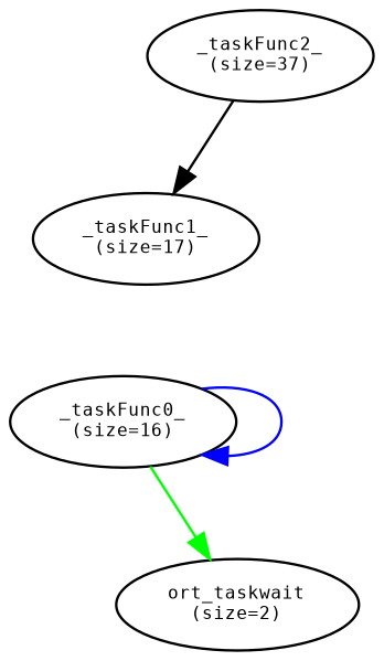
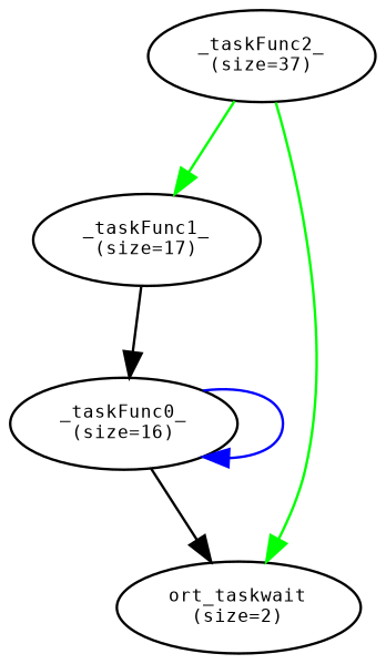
  digraph {
    fontname="DejaVu Sans Mono"
    rankdir=TB
    node [fontname="DejaVu Sans Mono" fontsize=7]
    edge [fontname="DejaVu Sans Mono"]
    n1 [label="_taskFunc2_\n(size=37)"]
    n2 [label="_taskFunc1_\n(size=17)"]
    n3 [label="ort_taskwait\n(size=2)"]
    n4 [label="_taskFunc0_\n(size=16)"]
-   n1 -> n2
-   n4 -> n3 [color=green]
+   n1 -> n2 [color=green]
+   n1 -> n3 [color=green]
+   n2 -> n4
+   n4 -> n3 [color=black]
    n4 -> n4 [color=blue]
  }
